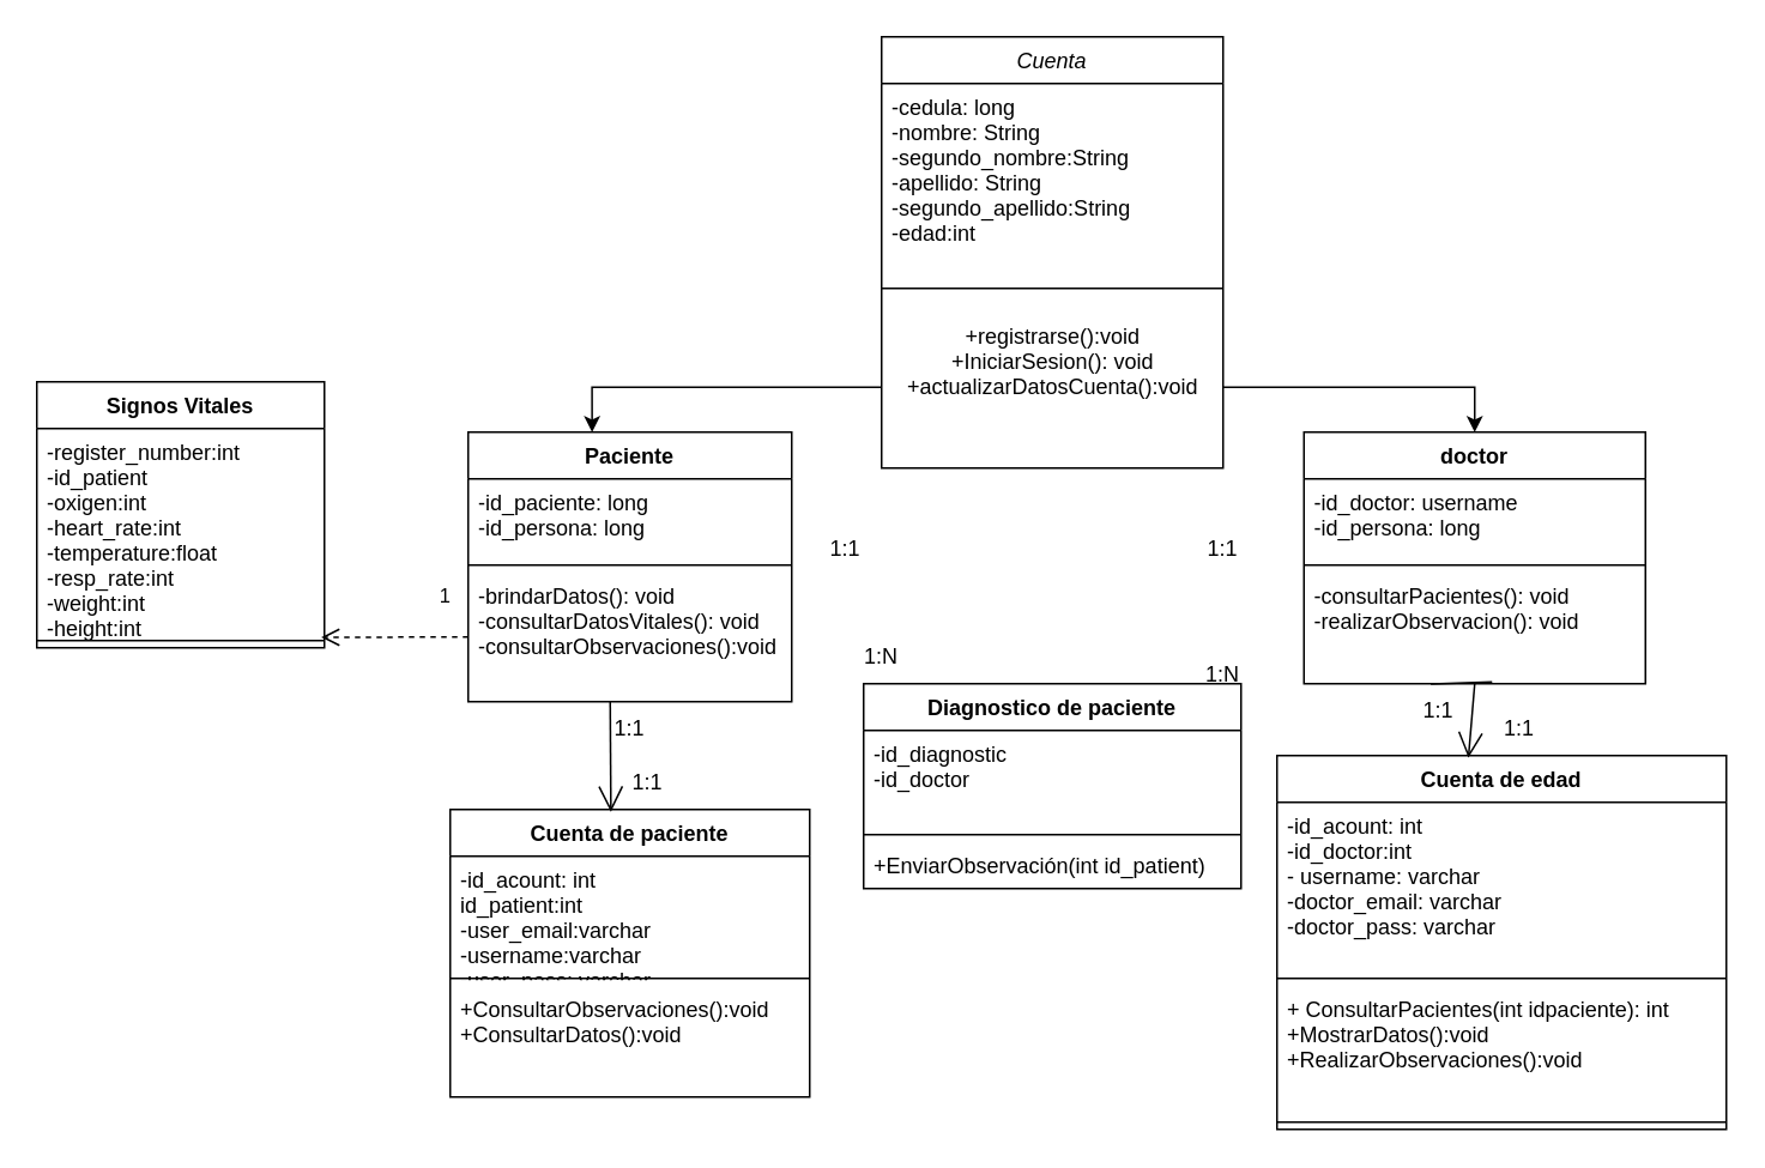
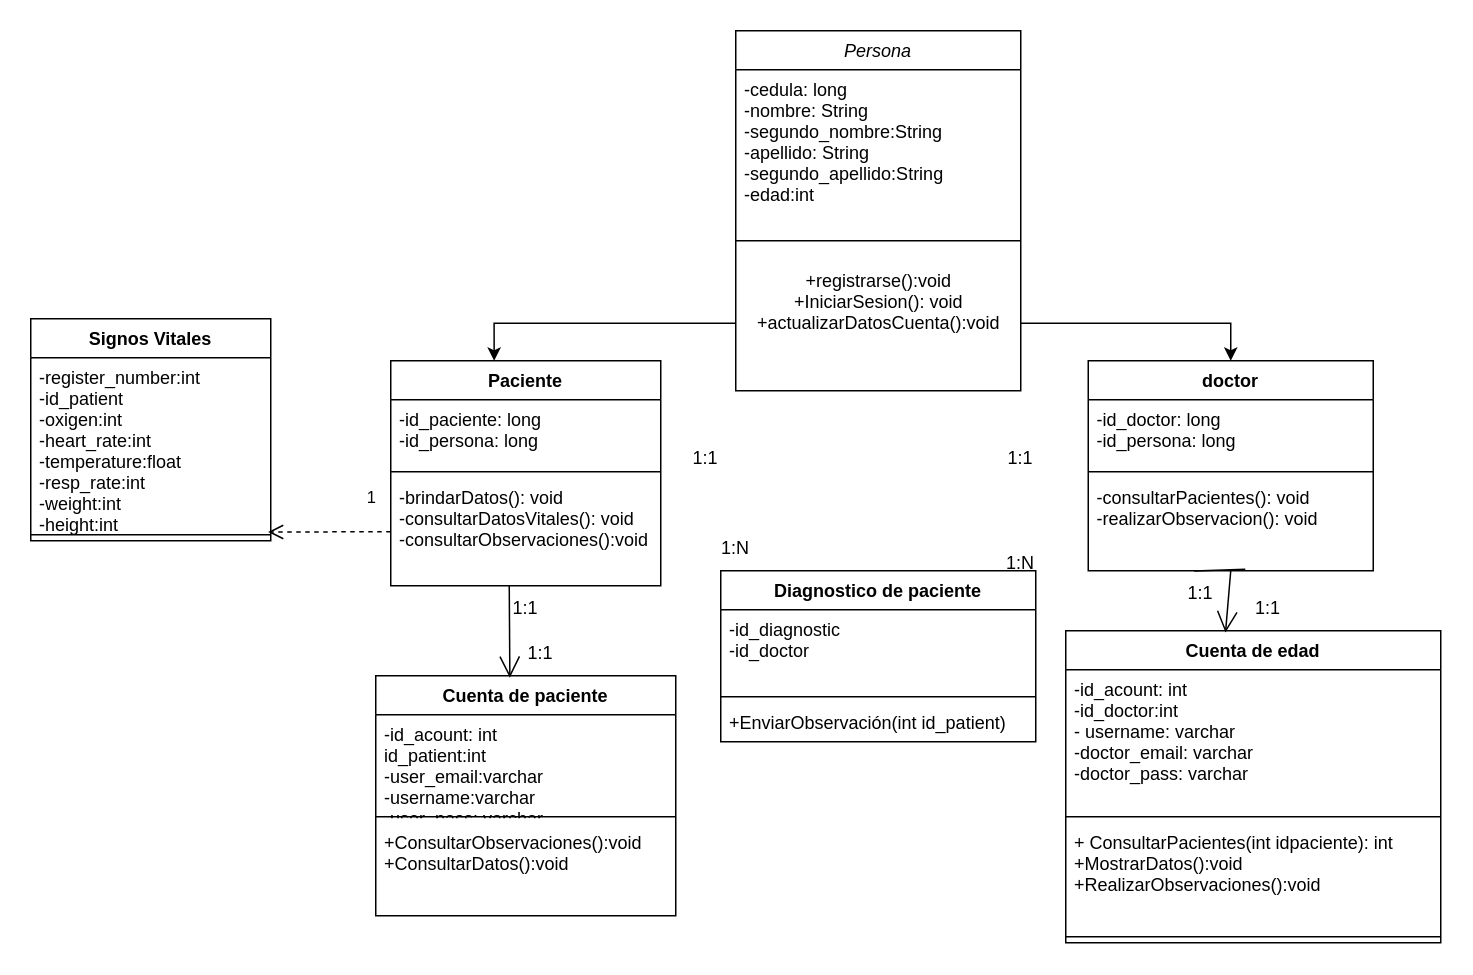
  <mxCell id="0" />
  <mxCell id="1" parent="0" />
- <mxCell id="2" value="Cuenta" style="swimlane;fontStyle=2;align=center;verticalAlign=top;childLayout=stackLayout;horizontal=1;startSize=26;horizontalStack=0;resizeParent=1;resizeLast=0;collapsible=1;marginBottom=0;rounded=0;shadow=0;strokeWidth=1;" parent="1" vertex="1"><mxGeometry x="490" y="20" width="190" height="240" as="geometry"><mxRectangle x="230" y="140" width="160" height="26" as="alternateBounds" /></mxGeometry></mxCell>
+ <mxCell id="2" value="Persona" style="swimlane;fontStyle=2;align=center;verticalAlign=top;childLayout=stackLayout;horizontal=1;startSize=26;horizontalStack=0;resizeParent=1;resizeLast=0;collapsible=1;marginBottom=0;rounded=0;shadow=0;strokeWidth=1;" parent="1" vertex="1"><mxGeometry x="490" y="20" width="190" height="240" as="geometry"><mxRectangle x="230" y="140" width="160" height="26" as="alternateBounds" /></mxGeometry></mxCell>
  <mxCell id="3" value="-cedula: long&#10;-nombre: String&#10;-segundo_nombre:String&#10;-apellido: String&#10;-segundo_apellido:String&#10;-edad:int" style="text;align=left;verticalAlign=top;spacingLeft=4;spacingRight=4;overflow=hidden;rotatable=0;points=[[0,0.5],[1,0.5]];portConstraint=eastwest;rounded=0;shadow=0;html=0;" parent="2" vertex="1"><mxGeometry y="26" width="190" height="104" as="geometry" /></mxCell>
  <mxCell id="4" value="" style="line;html=1;strokeWidth=1;align=left;verticalAlign=middle;spacingTop=-1;spacingLeft=3;spacingRight=3;rotatable=0;labelPosition=right;points=[];portConstraint=eastwest;" parent="2" vertex="1"><mxGeometry y="130" width="190" height="20" as="geometry" /></mxCell>
  <mxCell id="5" value="&lt;div&gt;+registrarse():void&lt;/div&gt;&lt;div&gt;+IniciarSesion(): void&lt;/div&gt;&lt;div&gt;+actualizarDatosCuenta():void&lt;br&gt;&lt;/div&gt;&lt;div&gt;&lt;br&gt;&lt;/div&gt;&lt;div&gt;&lt;br&gt;&lt;/div&gt;" style="text;html=1;align=center;verticalAlign=middle;resizable=0;points=[];autosize=1;strokeColor=none;fillColor=none;" parent="2" vertex="1"><mxGeometry y="150" width="190" height="90" as="geometry" /></mxCell>
  <mxCell id="6" value="Cuenta de paciente" style="swimlane;fontStyle=1;align=center;verticalAlign=top;childLayout=stackLayout;horizontal=1;startSize=26;horizontalStack=0;resizeParent=1;resizeParentMax=0;resizeLast=0;collapsible=1;marginBottom=0;" parent="1" vertex="1"><mxGeometry x="250" y="450" width="200" height="160" as="geometry" /></mxCell>
  <mxCell id="7" value="-id_acount: int&#10;id_patient:int&#10;-user_email:varchar&#10;-username:varchar&#10;-user_pass: varchar" style="text;strokeColor=none;fillColor=none;align=left;verticalAlign=top;spacingLeft=4;spacingRight=4;overflow=hidden;rotatable=0;points=[[0,0.5],[1,0.5]];portConstraint=eastwest;" parent="6" vertex="1"><mxGeometry y="26" width="200" height="64" as="geometry" /></mxCell>
  <mxCell id="8" value="" style="line;strokeWidth=1;fillColor=none;align=left;verticalAlign=middle;spacingTop=-1;spacingLeft=3;spacingRight=3;rotatable=0;labelPosition=right;points=[];portConstraint=eastwest;" parent="6" vertex="1"><mxGeometry y="90" width="200" height="8" as="geometry" /></mxCell>
  <mxCell id="9" value="+ConsultarObservaciones():void&#10;+ConsultarDatos():void" style="text;strokeColor=none;fillColor=none;align=left;verticalAlign=top;spacingLeft=4;spacingRight=4;overflow=hidden;rotatable=0;points=[[0,0.5],[1,0.5]];portConstraint=eastwest;" parent="6" vertex="1"><mxGeometry y="98" width="200" height="62" as="geometry" /></mxCell>
  <mxCell id="10" value="Cuenta de edad" style="swimlane;fontStyle=1;align=center;verticalAlign=top;childLayout=stackLayout;horizontal=1;startSize=26;horizontalStack=0;resizeParent=1;resizeParentMax=0;resizeLast=0;collapsible=1;marginBottom=0;" parent="1" vertex="1"><mxGeometry x="710" y="420" width="250" height="208" as="geometry" /></mxCell>
  <mxCell id="11" value="-id_acount: int&#10;-id_doctor:int&#10;- username: varchar&#10;-doctor_email: varchar&#10;-doctor_pass: varchar&#10;" style="text;strokeColor=none;fillColor=none;align=left;verticalAlign=top;spacingLeft=4;spacingRight=4;overflow=hidden;rotatable=0;points=[[0,0.5],[1,0.5]];portConstraint=eastwest;" parent="10" vertex="1"><mxGeometry y="26" width="250" height="94" as="geometry" /></mxCell>
  <mxCell id="12" value="" style="line;strokeWidth=1;fillColor=none;align=left;verticalAlign=middle;spacingTop=-1;spacingLeft=3;spacingRight=3;rotatable=0;labelPosition=right;points=[];portConstraint=eastwest;" parent="10" vertex="1"><mxGeometry y="120" width="250" height="8" as="geometry" /></mxCell>
  <mxCell id="13" value="+ ConsultarPacientes(int idpaciente): int&#10;+MostrarDatos():void&#10;+RealizarObservaciones():void" style="text;strokeColor=none;fillColor=none;align=left;verticalAlign=top;spacingLeft=4;spacingRight=4;overflow=hidden;rotatable=0;points=[[0,0.5],[1,0.5]];portConstraint=eastwest;" parent="10" vertex="1"><mxGeometry y="128" width="250" height="72" as="geometry" /></mxCell>
  <mxCell id="14" value="" style="line;strokeWidth=1;fillColor=none;align=left;verticalAlign=middle;spacingTop=-1;spacingLeft=3;spacingRight=3;rotatable=0;labelPosition=right;points=[];portConstraint=eastwest;" parent="10" vertex="1"><mxGeometry y="200" width="250" height="8" as="geometry" /></mxCell>
  <mxCell id="15" value="Paciente" style="swimlane;fontStyle=1;align=center;verticalAlign=top;childLayout=stackLayout;horizontal=1;startSize=26;horizontalStack=0;resizeParent=1;resizeParentMax=0;resizeLast=0;collapsible=1;marginBottom=0;" parent="1" vertex="1"><mxGeometry y="240" width="180" height="150" as="geometry" x="260" /></mxCell>
  <mxCell id="16" value="-id_paciente: long&#10;-id_persona: long" style="text;strokeColor=none;fillColor=none;align=left;verticalAlign=top;spacingLeft=4;spacingRight=4;overflow=hidden;rotatable=0;points=[[0,0.5],[1,0.5]];portConstraint=eastwest;" parent="15" vertex="1"><mxGeometry y="26" width="180" height="44" as="geometry" /></mxCell>
  <mxCell id="17" value="" style="line;strokeWidth=1;fillColor=none;align=left;verticalAlign=middle;spacingTop=-1;spacingLeft=3;spacingRight=3;rotatable=0;labelPosition=right;points=[];portConstraint=eastwest;" parent="15" vertex="1"><mxGeometry y="70" width="180" height="8" as="geometry" /></mxCell>
  <mxCell id="18" value="-brindarDatos(): void&#10;-consultarDatosVitales(): void&#10;-consultarObservaciones():void&#10;" style="text;strokeColor=none;fillColor=none;align=left;verticalAlign=top;spacingLeft=4;spacingRight=4;overflow=hidden;rotatable=0;points=[[0,0.5],[1,0.5]];portConstraint=eastwest;" parent="15" vertex="1"><mxGeometry y="78" width="180" height="72" as="geometry" /></mxCell>
  <mxCell id="19" value="doctor" style="swimlane;fontStyle=1;align=center;verticalAlign=top;childLayout=stackLayout;horizontal=1;startSize=26;horizontalStack=0;resizeParent=1;resizeParentMax=0;resizeLast=0;collapsible=1;marginBottom=0;" parent="1" vertex="1"><mxGeometry x="725" y="240" width="190" height="140" as="geometry" /></mxCell>
- <mxCell id="20" value="-id_doctor: username&#10;-id_persona: long" style="text;strokeColor=none;fillColor=none;align=left;verticalAlign=top;spacingLeft=4;spacingRight=4;overflow=hidden;rotatable=0;points=[[0,0.5],[1,0.5]];portConstraint=eastwest;" parent="19" vertex="1"><mxGeometry y="26" width="190" height="44" as="geometry" /></mxCell>
+ <mxCell id="20" value="-id_doctor: long&#10;-id_persona: long" style="text;strokeColor=none;fillColor=none;align=left;verticalAlign=top;spacingLeft=4;spacingRight=4;overflow=hidden;rotatable=0;points=[[0,0.5],[1,0.5]];portConstraint=eastwest;" parent="19" vertex="1"><mxGeometry y="26" width="190" height="44" as="geometry" /></mxCell>
  <mxCell id="21" value="" style="line;strokeWidth=1;fillColor=none;align=left;verticalAlign=middle;spacingTop=-1;spacingLeft=3;spacingRight=3;rotatable=0;labelPosition=right;points=[];portConstraint=eastwest;" parent="19" vertex="1"><mxGeometry y="70" width="190" height="8" as="geometry" /></mxCell>
  <mxCell id="22" value="-consultarPacientes(): void&#10;-realizarObservacion(): void&#10;&#10;" style="text;strokeColor=none;fillColor=none;align=left;verticalAlign=top;spacingLeft=4;spacingRight=4;overflow=hidden;rotatable=0;points=[[0,0.5],[1,0.5]];portConstraint=eastwest;" parent="19" vertex="1"><mxGeometry y="78" width="190" height="62" as="geometry" /></mxCell>
  <mxCell id="23" value="" style="endArrow=open;endFill=1;endSize=12;html=1;rounded=0;entryX=0.447;entryY=0.008;entryDx=0;entryDy=0;entryPerimeter=0;" parent="1" target="6" edge="1"><mxGeometry width="160" relative="1" as="geometry"><mxPoint x="339" y="390" as="sourcePoint" /><mxPoint x="710" y="470" as="targetPoint" /></mxGeometry></mxCell>
  <mxCell id="24" value="1:1" style="text;html=1;strokeColor=none;fillColor=none;align=center;verticalAlign=middle;whiteSpace=wrap;rounded=0;" parent="1" vertex="1"><mxGeometry x="320" y="390" width="60" height="30" as="geometry" /></mxCell>
  <mxCell id="25" value="" style="endArrow=open;endFill=1;endSize=12;html=1;rounded=0;entryX=0.426;entryY=0.006;entryDx=0;entryDy=0;entryPerimeter=0;startArrow=none;" parent="1" target="10" edge="1"><mxGeometry width="160" relative="1" as="geometry"><mxPoint x="820" y="380" as="sourcePoint" /><mxPoint x="810.4" y="531.28" as="targetPoint" /></mxGeometry></mxCell>
  <mxCell id="26" value="1:1" style="text;html=1;strokeColor=none;fillColor=none;align=center;verticalAlign=middle;whiteSpace=wrap;rounded=0;" parent="1" vertex="1"><mxGeometry x="815" y="390" width="60" height="30" as="geometry" /></mxCell>
  <mxCell id="27" value="Signos Vitales" style="swimlane;fontStyle=1;align=center;verticalAlign=top;childLayout=stackLayout;horizontal=1;startSize=26;horizontalStack=0;resizeParent=1;resizeParentMax=0;resizeLast=0;collapsible=1;marginBottom=0;" parent="1" vertex="1"><mxGeometry x="20" y="212" width="160" height="148" as="geometry" /></mxCell>
  <mxCell id="28" value="-register_number:int&#10;-id_patient&#10;-oxigen:int&#10;-heart_rate:int&#10;-temperature:float&#10;-resp_rate:int&#10;-weight:int&#10;-height:int&#10;&#10;" style="text;strokeColor=none;fillColor=none;align=left;verticalAlign=top;spacingLeft=4;spacingRight=4;overflow=hidden;rotatable=0;points=[[0,0.5],[1,0.5]];portConstraint=eastwest;" parent="27" vertex="1"><mxGeometry y="26" width="160" height="114" as="geometry" /></mxCell>
  <mxCell id="29" value="" style="line;strokeWidth=1;fillColor=none;align=left;verticalAlign=middle;spacingTop=-1;spacingLeft=3;spacingRight=3;rotatable=0;labelPosition=right;points=[];portConstraint=eastwest;" parent="27" vertex="1"><mxGeometry y="140" width="160" height="8" as="geometry" /></mxCell>
  <mxCell id="30" value="1" style="html=1;verticalAlign=bottom;endArrow=open;dashed=1;endSize=8;rounded=0;entryX=0.989;entryY=1.019;entryDx=0;entryDy=0;entryPerimeter=0;exitX=0;exitY=0.5;exitDx=0;exitDy=0;" parent="1" source="18" target="28" edge="1"><mxGeometry x="-0.694" y="-14" relative="1" as="geometry"><mxPoint x="330" y="380" as="sourcePoint" /><mxPoint x="250" y="380" as="targetPoint" /><mxPoint as="offset" /></mxGeometry></mxCell>
  <mxCell id="31" value="Diagnostico de paciente" style="swimlane;fontStyle=1;align=center;verticalAlign=top;childLayout=stackLayout;horizontal=1;startSize=26;horizontalStack=0;resizeParent=1;resizeParentMax=0;resizeLast=0;collapsible=1;marginBottom=0;" parent="1" vertex="1"><mxGeometry x="480" y="380" width="210" height="114" as="geometry" /></mxCell>
  <mxCell id="32" value="-id_diagnostic&#10;-id_doctor" style="text;strokeColor=none;fillColor=none;align=left;verticalAlign=top;spacingLeft=4;spacingRight=4;overflow=hidden;rotatable=0;points=[[0,0.5],[1,0.5]];portConstraint=eastwest;" parent="31" vertex="1"><mxGeometry y="26" width="210" height="54" as="geometry" /></mxCell>
  <mxCell id="33" value="" style="line;strokeWidth=1;fillColor=none;align=left;verticalAlign=middle;spacingTop=-1;spacingLeft=3;spacingRight=3;rotatable=0;labelPosition=right;points=[];portConstraint=eastwest;" parent="31" vertex="1"><mxGeometry y="80" width="210" height="8" as="geometry" /></mxCell>
  <mxCell id="34" value="+EnviarObservación(int id_patient)" style="text;strokeColor=none;fillColor=none;align=left;verticalAlign=top;spacingLeft=4;spacingRight=4;overflow=hidden;rotatable=0;points=[[0,0.5],[1,0.5]];portConstraint=eastwest;" parent="31" vertex="1"><mxGeometry y="88" width="210" height="26" as="geometry" /></mxCell>
  <mxCell id="35" style="edgeStyle=orthogonalEdgeStyle;rounded=0;orthogonalLoop=1;jettySize=auto;html=1;entryX=0.383;entryY=0;entryDx=0;entryDy=0;entryPerimeter=0;" edge="1" parent="1" source="5" target="15"><mxGeometry relative="1" as="geometry" /></mxCell>
  <mxCell id="36" style="edgeStyle=orthogonalEdgeStyle;rounded=0;orthogonalLoop=1;jettySize=auto;html=1;entryX=0.5;entryY=0;entryDx=0;entryDy=0;" edge="1" parent="1" source="5" target="19"><mxGeometry relative="1" as="geometry" /></mxCell>
  <mxCell id="37" value="1:1" style="text;html=1;strokeColor=none;fillColor=none;align=center;verticalAlign=middle;whiteSpace=wrap;rounded=0;" vertex="1" parent="1"><mxGeometry x="330" y="420" width="60" height="30" as="geometry" /></mxCell>
  <mxCell id="38" value="1:1" style="text;html=1;strokeColor=none;fillColor=none;align=center;verticalAlign=middle;whiteSpace=wrap;rounded=0;" parent="1" vertex="1"><mxGeometry x="770" y="380" width="60" height="30" as="geometry" /></mxCell>
  <mxCell id="39" value="" style="endArrow=none;endFill=1;endSize=12;html=1;rounded=0;entryX=0.426;entryY=0.006;entryDx=0;entryDy=0;entryPerimeter=0;exitX=0.551;exitY=0.984;exitDx=0;exitDy=0;exitPerimeter=0;" edge="1" parent="1" source="22" target="38"><mxGeometry width="160" relative="1" as="geometry"><mxPoint x="834.69" y="379.008" as="sourcePoint" /><mxPoint x="836.5" y="441.248" as="targetPoint" /></mxGeometry></mxCell>
  <mxCell id="40" value="1:1" style="text;html=1;strokeColor=none;fillColor=none;align=center;verticalAlign=middle;whiteSpace=wrap;rounded=0;" vertex="1" parent="1"><mxGeometry x="440" y="290" width="60" height="30" as="geometry" /></mxCell>
  <mxCell id="41" value="1:1" style="text;html=1;strokeColor=none;fillColor=none;align=center;verticalAlign=middle;whiteSpace=wrap;rounded=0;" vertex="1" parent="1"><mxGeometry x="650" y="290" width="60" height="30" as="geometry" /></mxCell>
  <mxCell id="42" value="1:N" style="text;html=1;strokeColor=none;fillColor=none;align=center;verticalAlign=middle;whiteSpace=wrap;rounded=0;" vertex="1" parent="1"><mxGeometry x="460" y="350" width="60" height="30" as="geometry" /></mxCell>
  <mxCell id="43" value="1:N" style="text;html=1;strokeColor=none;fillColor=none;align=center;verticalAlign=middle;whiteSpace=wrap;rounded=0;" vertex="1" parent="1"><mxGeometry x="650" y="360" width="60" height="30" as="geometry" /></mxCell>
